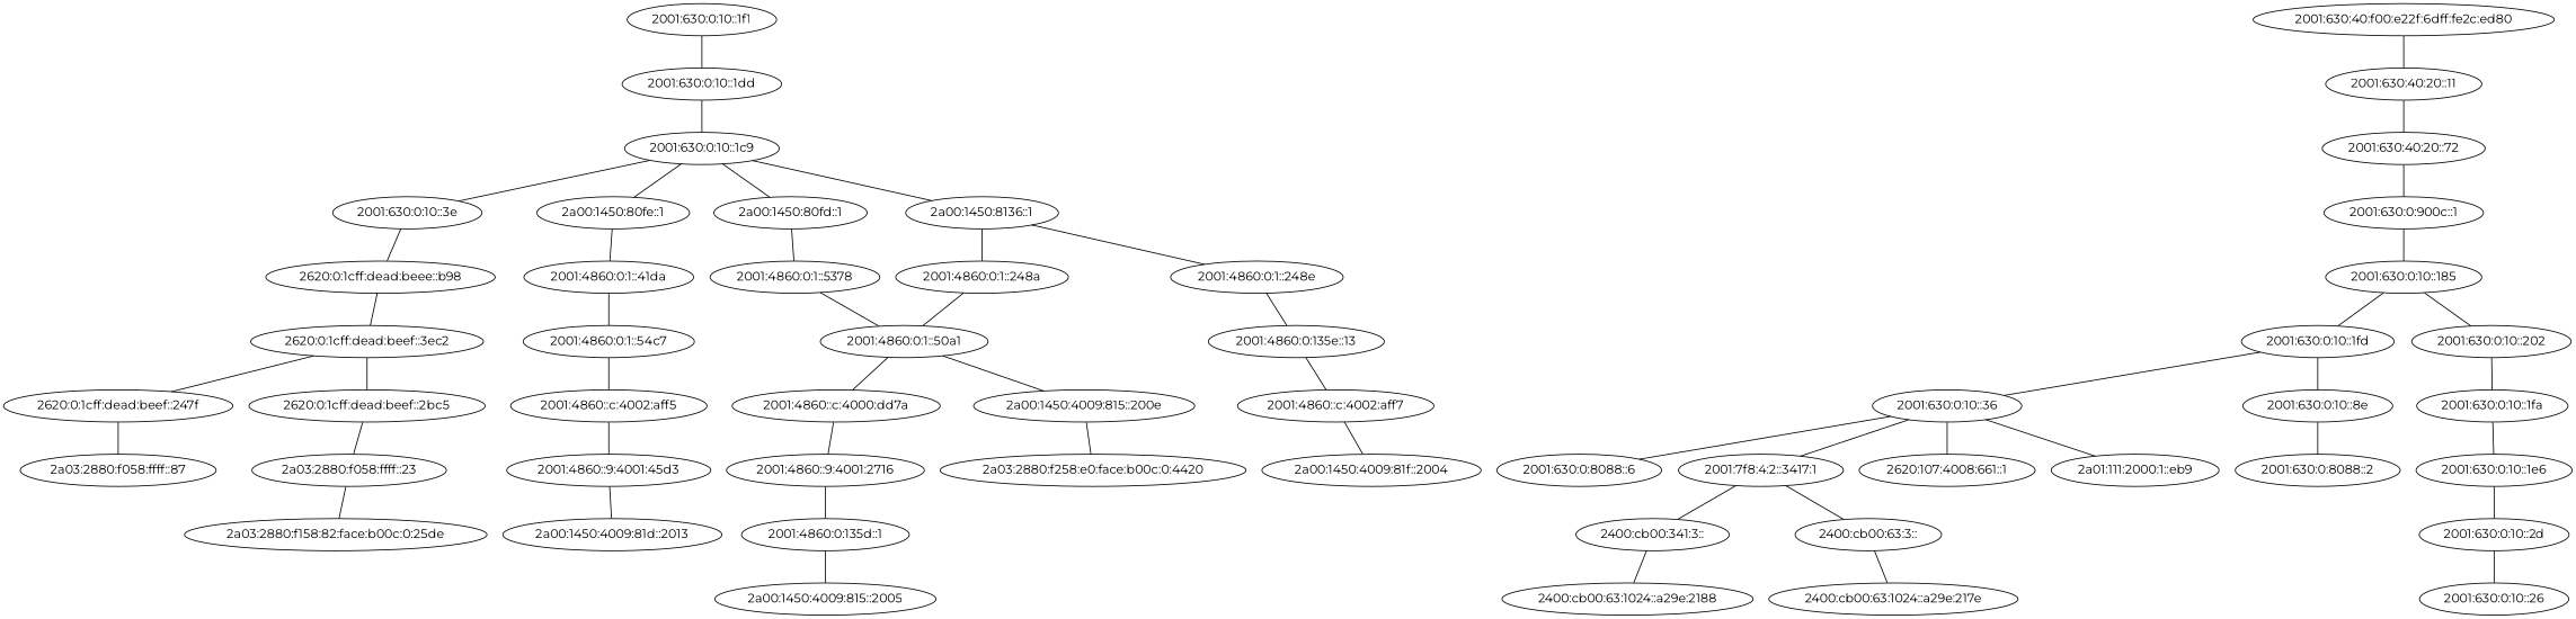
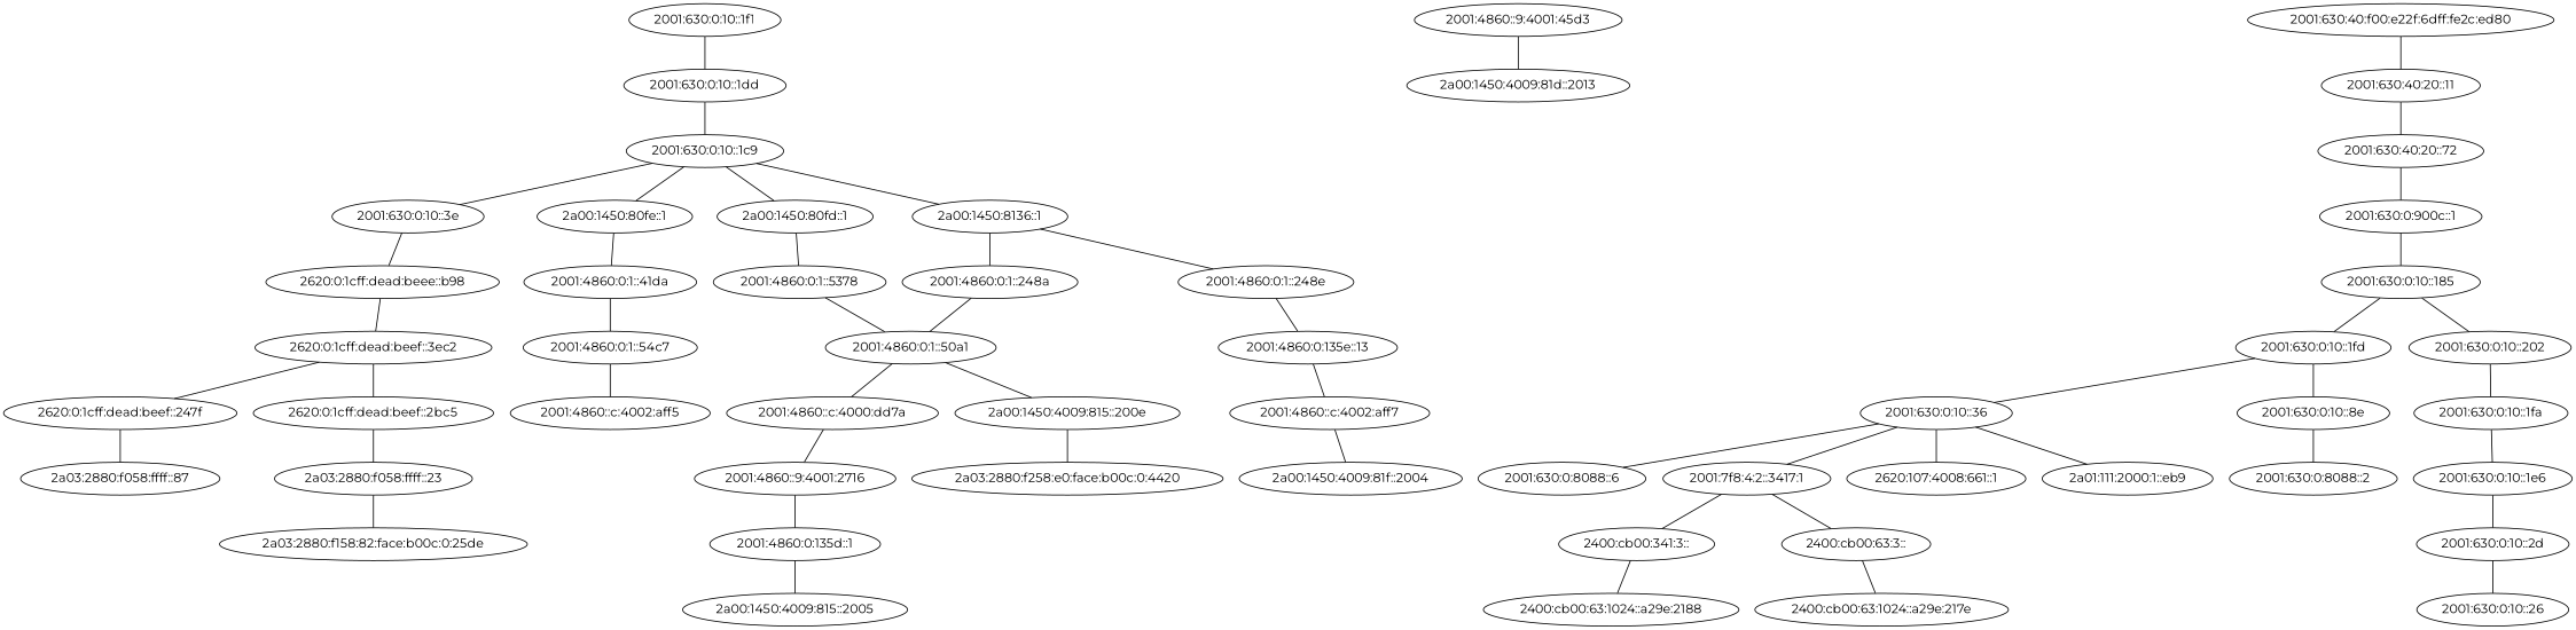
  graph {
    fontname=Montserrat
    node [fontname=Montserrat]
    edge [fontname=Montserrat]
    "2001:4860:0:1::248a"
    "2001:4860:0:1::50a1"
    "2001:4860::c:4000:dd7a"
    "2a00:1450:4009:815::200e"
    "2001:4860::9:4001:2716"
    "2a03:2880:f258:e0:face:b00c:0:4420"
    "2001:4860:0:1::248e"
    "2001:4860:0:135e::13"
    "2001:4860::c:4002:aff7"
    "2a00:1450:4009:81f::2004"
    "2001:4860:0:135d::1"
    "2a00:1450:4009:815::2005"
    "2001:4860:0:1::41da"
    "2001:4860:0:1::54c7"
    "2001:4860::c:4002:aff5"
    "2001:4860::9:4001:45d3"
    "2001:4860:0:1::5378"
    "2a00:1450:4009:81d::2013"
    "2001:630:0:10::185"
    "2001:630:0:10::1fd"
    "2001:630:0:10::202"
    "2001:630:0:10::36"
    "2001:630:0:10::8e"
    "2001:630:0:10::1fa"
    "2001:630:0:10::1f1"
    "2001:630:0:10::1dd"
    "2001:630:0:8088::6"
    "2001:7f8:4:2::3417:1"
    "2620:107:4008:661::1"
    "2a01:111:2000:1::eb9"
    "2001:630:0:8088::2"
    "2001:630:0:10::1e6"
    "2001:630:0:10::1c9"
    "2001:630:0:10::3e"
    "2a00:1450:80fd::1"
    "2a00:1450:80fe::1"
    "2a00:1450:8136::1"
    "2620:0:1cff:dead:beee::b98"
    "2620:0:1cff:dead:beef::3ec2"
    "2001:630:0:10::2d"
    "2001:630:0:10::26"
    "2400:cb00:341:3::"
    "2400:cb00:63:3::"
    "2400:cb00:63:1024::a29e:2188"
    "2400:cb00:63:1024::a29e:217e"
    "2620:0:1cff:dead:beef::247f"
    "2620:0:1cff:dead:beef::2bc5"
    "2001:630:0:900c::1"
    "2001:630:40:20::11"
    "2001:630:40:20::72"
    "2001:630:40:f00:e22f:6dff:fe2c:ed80"
    "2a03:2880:f058:ffff::87"
    "2a03:2880:f058:ffff::23"
    "2a03:2880:f158:82:face:b00c:0:25de"
    "2001:4860:0:1::248a" -- "2001:4860:0:1::50a1"
    "2001:4860:0:1::50a1" -- "2001:4860::c:4000:dd7a"
    "2001:4860:0:1::50a1" -- "2a00:1450:4009:815::200e"
    "2001:4860::c:4000:dd7a" -- "2001:4860::9:4001:2716"
    "2a00:1450:4009:815::200e" -- "2a03:2880:f258:e0:face:b00c:0:4420"
    "2001:4860::9:4001:2716" -- "2001:4860:0:135d::1"
    "2001:4860:0:1::248e" -- "2001:4860:0:135e::13"
    "2001:4860:0:135e::13" -- "2001:4860::c:4002:aff7"
    "2001:4860::c:4002:aff7" -- "2a00:1450:4009:81f::2004"
    "2001:4860:0:135d::1" -- "2a00:1450:4009:815::2005"
    "2001:4860:0:1::41da" -- "2001:4860:0:1::54c7"
    "2001:4860:0:1::54c7" -- "2001:4860::c:4002:aff5"
-   "2001:4860::c:4002:aff5" -- "2001:4860::9:4001:45d3"
    "2001:4860::9:4001:45d3" -- "2a00:1450:4009:81d::2013"
    "2001:4860:0:1::5378" -- "2001:4860:0:1::50a1"
    "2001:630:0:10::185" -- "2001:630:0:10::1fd"
    "2001:630:0:10::185" -- "2001:630:0:10::202"
    "2001:630:0:10::1fd" -- "2001:630:0:10::36"
    "2001:630:0:10::1fd" -- "2001:630:0:10::8e"
    "2001:630:0:10::202" -- "2001:630:0:10::1fa"
    "2001:630:0:10::36" -- "2001:630:0:8088::6"
    "2001:630:0:10::36" -- "2001:7f8:4:2::3417:1"
    "2001:630:0:10::36" -- "2620:107:4008:661::1"
    "2001:630:0:10::36" -- "2a01:111:2000:1::eb9"
    "2001:630:0:10::8e" -- "2001:630:0:8088::2"
    "2001:630:0:10::1fa" -- "2001:630:0:10::1e6"
    "2001:630:0:10::1f1" -- "2001:630:0:10::1dd"
    "2001:630:0:10::1dd" -- "2001:630:0:10::1c9"
    "2001:7f8:4:2::3417:1" -- "2400:cb00:341:3::"
    "2001:7f8:4:2::3417:1" -- "2400:cb00:63:3::"
    "2001:630:0:10::1e6" -- "2001:630:0:10::2d"
    "2001:630:0:10::1c9" -- "2001:630:0:10::3e"
    "2001:630:0:10::1c9" -- "2a00:1450:80fd::1"
    "2001:630:0:10::1c9" -- "2a00:1450:80fe::1"
    "2001:630:0:10::1c9" -- "2a00:1450:8136::1"
    "2001:630:0:10::3e" -- "2620:0:1cff:dead:beee::b98"
    "2a00:1450:80fd::1" -- "2001:4860:0:1::5378"
    "2a00:1450:80fe::1" -- "2001:4860:0:1::41da"
    "2a00:1450:8136::1" -- "2001:4860:0:1::248a"
    "2a00:1450:8136::1" -- "2001:4860:0:1::248e"
    "2620:0:1cff:dead:beee::b98" -- "2620:0:1cff:dead:beef::3ec2"
    "2620:0:1cff:dead:beef::3ec2" -- "2620:0:1cff:dead:beef::247f"
    "2620:0:1cff:dead:beef::3ec2" -- "2620:0:1cff:dead:beef::2bc5"
    "2001:630:0:10::2d" -- "2001:630:0:10::26"
    "2400:cb00:341:3::" -- "2400:cb00:63:1024::a29e:2188"
    "2400:cb00:63:3::" -- "2400:cb00:63:1024::a29e:217e"
    "2620:0:1cff:dead:beef::247f" -- "2a03:2880:f058:ffff::87"
    "2620:0:1cff:dead:beef::2bc5" -- "2a03:2880:f058:ffff::23"
    "2001:630:0:900c::1" -- "2001:630:0:10::185"
    "2001:630:40:20::11" -- "2001:630:40:20::72"
    "2001:630:40:20::72" -- "2001:630:0:900c::1"
    "2001:630:40:f00:e22f:6dff:fe2c:ed80" -- "2001:630:40:20::11"
    "2a03:2880:f058:ffff::23" -- "2a03:2880:f158:82:face:b00c:0:25de"
  }
